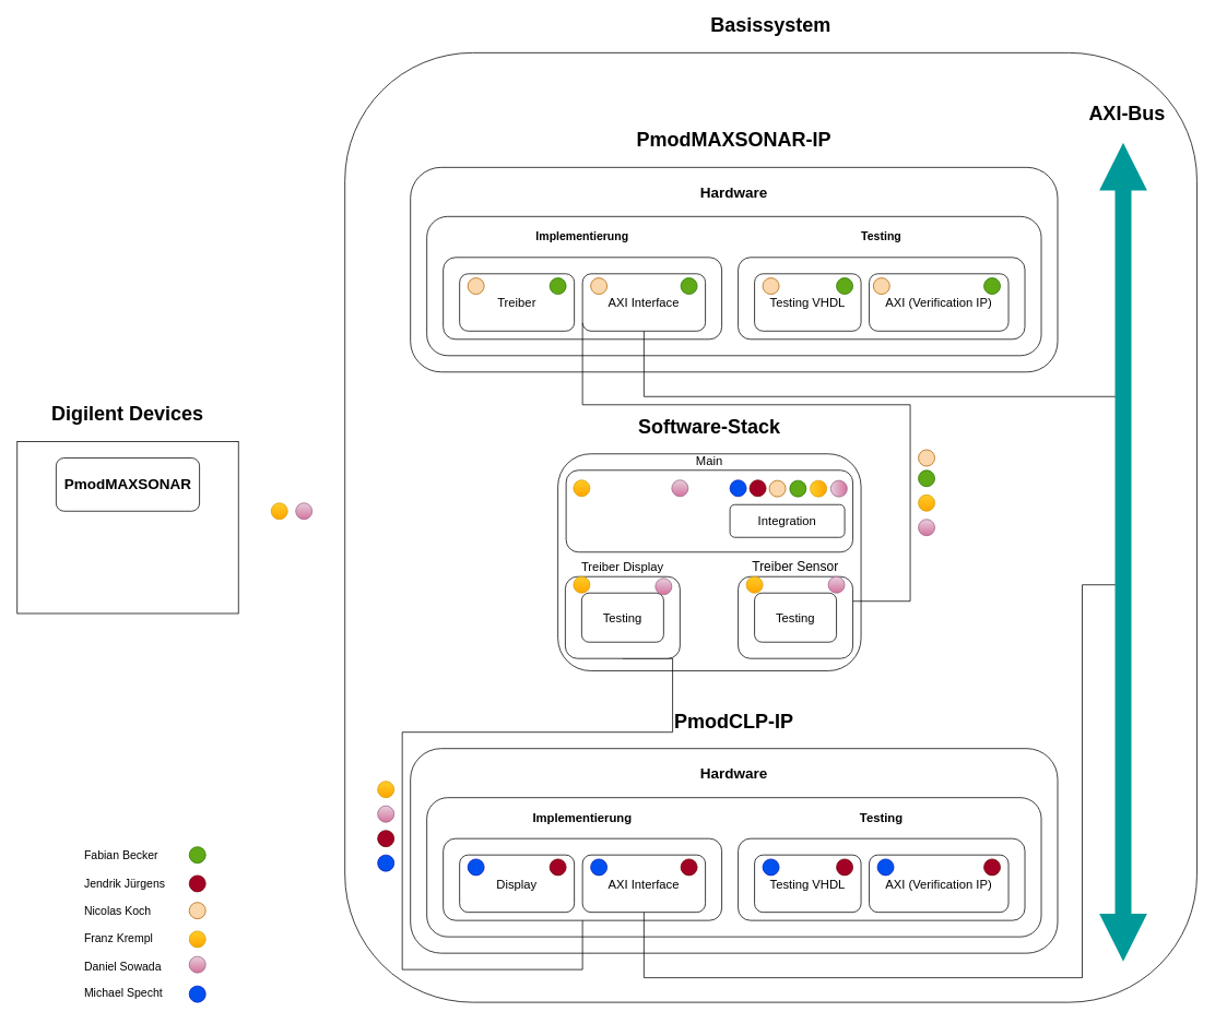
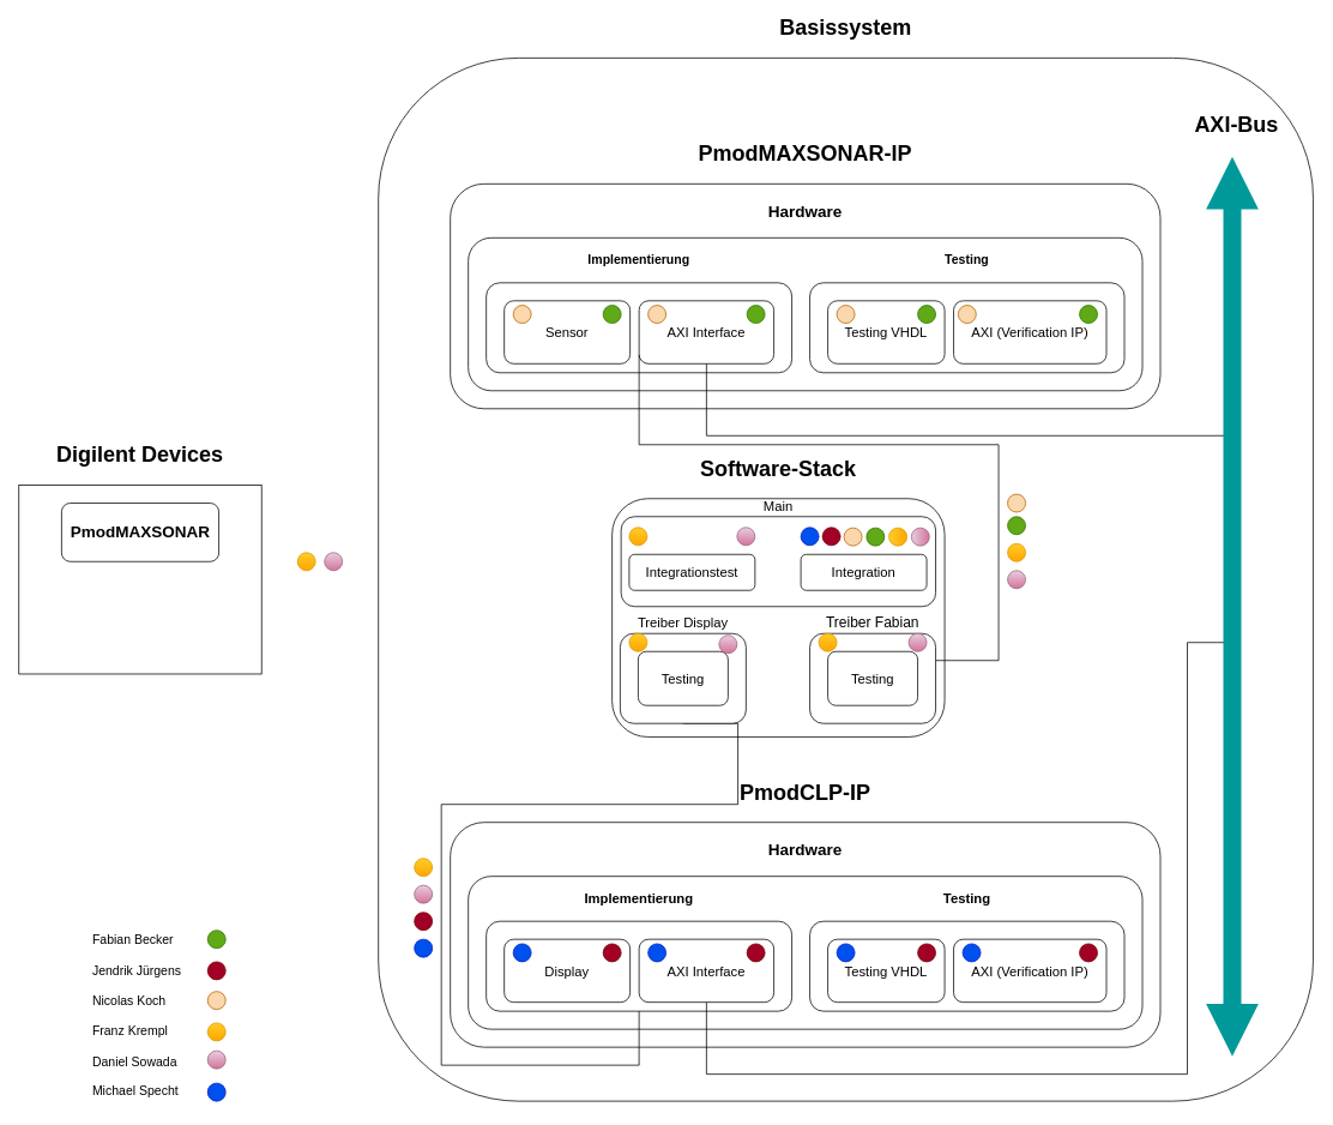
  <mxCell id="0" />
  <mxCell id="1" parent="0" />
  <mxCell id="2" value="&lt;h1&gt;Digilent Devices&lt;/h1&gt;" style="rounded=0;whiteSpace=wrap;html=1;labelPosition=center;verticalLabelPosition=top;align=center;verticalAlign=bottom;" vertex="1" parent="1"><mxGeometry x="20" y="495" width="270" height="210" as="geometry" /></mxCell>
  <mxCell id="3" value="&lt;h1&gt;Basissystem&lt;/h1&gt;" style="rounded=1;whiteSpace=wrap;html=1;labelPosition=center;verticalLabelPosition=top;align=center;verticalAlign=bottom;" vertex="1" parent="1"><mxGeometry x="420" y="20" width="1040" height="1160" as="geometry" /></mxCell>
  <mxCell id="4" value="&lt;h1&gt;PmodCLP-IP&lt;/h1&gt;" style="rounded=1;whiteSpace=wrap;html=1;align=center;labelPosition=center;verticalLabelPosition=top;verticalAlign=bottom;" vertex="1" parent="1"><mxGeometry x="500" y="870" width="790" height="250" as="geometry" /></mxCell>
  <mxCell id="5" value="&lt;h2&gt;Hardware&lt;/h2&gt;" style="rounded=1;whiteSpace=wrap;html=1;labelPosition=center;verticalLabelPosition=top;align=center;verticalAlign=bottom;" vertex="1" parent="1"><mxGeometry x="520" y="930" width="750" height="170" as="geometry" /></mxCell>
  <mxCell id="6" value="&lt;h3&gt;&lt;font style=&quot;font-size: 15px;&quot;&gt;Implementierung&lt;/font&gt;&lt;/h3&gt;" style="rounded=1;whiteSpace=wrap;html=1;labelPosition=center;verticalLabelPosition=top;align=center;verticalAlign=bottom;" vertex="1" parent="1"><mxGeometry x="540" y="980" width="340" height="100" as="geometry" /></mxCell>
  <mxCell id="7" value="&lt;h3&gt;&lt;font style=&quot;font-size: 15px;&quot;&gt;Testing&lt;/font&gt;&lt;/h3&gt;" style="rounded=1;whiteSpace=wrap;html=1;labelPosition=center;verticalLabelPosition=top;align=center;verticalAlign=bottom;" vertex="1" parent="1"><mxGeometry x="900" y="980" width="350" height="100" as="geometry" /></mxCell>
  <mxCell id="8" value="&lt;font style=&quot;font-size: 15px;&quot;&gt;AXI (Verification IP)&lt;/font&gt;" style="rounded=1;whiteSpace=wrap;html=1;" vertex="1" parent="1"><mxGeometry x="1060" y="1000" width="170" height="70" as="geometry" /></mxCell>
  <mxCell id="9" value="&lt;font style=&quot;font-size: 15px;&quot;&gt;Testing VHDL&lt;/font&gt;" style="rounded=1;whiteSpace=wrap;html=1;" vertex="1" parent="1"><mxGeometry x="920" y="1000" width="130" height="70" as="geometry" /></mxCell>
  <mxCell id="10" value="&lt;font style=&quot;font-size: 15px;&quot;&gt;Display&lt;/font&gt;" style="rounded=1;whiteSpace=wrap;html=1;" vertex="1" parent="1"><mxGeometry x="560" y="1000" width="140" height="70" as="geometry" /></mxCell>
  <mxCell id="11" style="edgeStyle=orthogonalEdgeStyle;rounded=0;orthogonalLoop=1;jettySize=auto;html=1;exitX=0.5;exitY=1;exitDx=0;exitDy=0;" edge="1" parent="1" source="12"><mxGeometry relative="1" as="geometry"><mxPoint x="1370" y="670" as="targetPoint" /><Array as="points"><mxPoint x="785" y="1150" /><mxPoint x="1320" y="1150" /><mxPoint x="1320" y="670" /></Array></mxGeometry></mxCell>
  <mxCell id="12" value="&lt;font style=&quot;font-size: 15px;&quot;&gt;AXI Interface&lt;/font&gt;" style="rounded=1;whiteSpace=wrap;html=1;" vertex="1" parent="1"><mxGeometry x="710" y="1000" width="150" height="70" as="geometry" /></mxCell>
  <mxCell id="13" value="&lt;h1&gt;PmodMAXSONAR-IP&lt;/h1&gt;" style="rounded=1;whiteSpace=wrap;html=1;align=center;labelPosition=center;verticalLabelPosition=top;verticalAlign=bottom;" vertex="1" parent="1"><mxGeometry x="500" y="160" width="790" height="250" as="geometry" /></mxCell>
  <mxCell id="14" value="&lt;h2&gt;Hardware&lt;/h2&gt;" style="rounded=1;whiteSpace=wrap;html=1;labelPosition=center;verticalLabelPosition=top;align=center;verticalAlign=bottom;" vertex="1" parent="1"><mxGeometry x="520" y="220" width="750" height="170" as="geometry" /></mxCell>
  <mxCell id="15" value="&lt;h3&gt;Implementierung&lt;/h3&gt;" style="rounded=1;whiteSpace=wrap;html=1;labelPosition=center;verticalLabelPosition=top;align=center;verticalAlign=bottom;" vertex="1" parent="1"><mxGeometry x="540" y="270" width="340" height="100" as="geometry" /></mxCell>
  <mxCell id="16" value="&lt;h3&gt;Testing&lt;/h3&gt;" style="rounded=1;whiteSpace=wrap;html=1;labelPosition=center;verticalLabelPosition=top;align=center;verticalAlign=bottom;" vertex="1" parent="1"><mxGeometry x="900" y="270" width="350" height="100" as="geometry" /></mxCell>
  <mxCell id="17" value="&lt;font style=&quot;font-size: 15px;&quot;&gt;AXI (Verification IP)&lt;/font&gt;" style="rounded=1;whiteSpace=wrap;html=1;" vertex="1" parent="1"><mxGeometry x="1060" y="290" width="170" height="70" as="geometry" /></mxCell>
  <mxCell id="18" value="&lt;font style=&quot;font-size: 15px;&quot;&gt;Testing VHDL&lt;/font&gt;" style="rounded=1;whiteSpace=wrap;html=1;" vertex="1" parent="1"><mxGeometry x="920" y="290" width="130" height="70" as="geometry" /></mxCell>
- <mxCell id="19" value="&lt;font style=&quot;font-size: 15px;&quot;&gt;Treiber&lt;/font&gt;" style="rounded=1;whiteSpace=wrap;html=1;" vertex="1" parent="1"><mxGeometry x="560" y="290" width="140" height="70" as="geometry" /></mxCell>
+ <mxCell id="19" value="&lt;font style=&quot;font-size: 15px;&quot;&gt;Sensor&lt;/font&gt;" style="rounded=1;whiteSpace=wrap;html=1;" vertex="1" parent="1"><mxGeometry x="560" y="290" width="140" height="70" as="geometry" /></mxCell>
  <mxCell id="20" style="edgeStyle=orthogonalEdgeStyle;rounded=0;orthogonalLoop=1;jettySize=auto;html=1;exitX=0.5;exitY=1;exitDx=0;exitDy=0;" edge="1" parent="1" source="21"><mxGeometry relative="1" as="geometry"><mxPoint x="1370" y="660" as="targetPoint" /><Array as="points"><mxPoint x="785" y="440" /><mxPoint x="1370" y="440" /></Array></mxGeometry></mxCell>
  <mxCell id="21" value="&lt;font style=&quot;font-size: 15px;&quot;&gt;AXI Interface&lt;/font&gt;" style="rounded=1;whiteSpace=wrap;html=1;" vertex="1" parent="1"><mxGeometry x="710" y="290" width="150" height="70" as="geometry" /></mxCell>
  <mxCell id="22" value="&lt;h1&gt;Software-Stack&lt;/h1&gt;" style="rounded=1;whiteSpace=wrap;html=1;labelPosition=center;verticalLabelPosition=top;align=center;verticalAlign=bottom;" vertex="1" parent="1"><mxGeometry x="680" y="510" width="370" height="265" as="geometry" /></mxCell>
  <mxCell id="23" value="&lt;font style=&quot;font-size: 15px;&quot;&gt;Main&lt;/font&gt;" style="rounded=1;whiteSpace=wrap;html=1;labelPosition=center;verticalLabelPosition=top;align=center;verticalAlign=bottom;" vertex="1" parent="1"><mxGeometry x="690" y="530" width="350" height="100" as="geometry" /></mxCell>
  <mxCell id="24" style="edgeStyle=orthogonalEdgeStyle;rounded=0;orthogonalLoop=1;jettySize=auto;html=1;exitX=0.5;exitY=1;exitDx=0;exitDy=0;entryX=0.5;entryY=1;entryDx=0;entryDy=0;endArrow=none;startFill=0;" edge="1" parent="1" source="25" target="6"><mxGeometry relative="1" as="geometry"><Array as="points"><mxPoint x="820" y="760" /><mxPoint x="820" y="850" /><mxPoint x="490" y="850" /><mxPoint x="490" y="1140" /><mxPoint x="710" y="1140" /></Array></mxGeometry></mxCell>
  <mxCell id="25" value="&lt;font style=&quot;font-size: 15px;&quot;&gt;Treiber Display&lt;/font&gt;" style="rounded=1;whiteSpace=wrap;html=1;labelPosition=center;verticalLabelPosition=top;align=center;verticalAlign=bottom;" vertex="1" parent="1"><mxGeometry x="689" y="660" width="140" height="100" as="geometry" /></mxCell>
  <mxCell id="26" style="edgeStyle=orthogonalEdgeStyle;rounded=0;orthogonalLoop=1;jettySize=auto;html=1;exitX=1;exitY=0.5;exitDx=0;exitDy=0;entryX=0.5;entryY=1;entryDx=0;entryDy=0;endArrow=none;startFill=0;" edge="1" parent="1"><mxGeometry relative="1" as="geometry"><Array as="points"><mxPoint x="1110" y="690" /><mxPoint x="1110" y="450" /><mxPoint x="710" y="450" /></Array><mxPoint x="1040" y="690" as="sourcePoint" /><mxPoint x="710" y="350" as="targetPoint" /></mxGeometry></mxCell>
- <mxCell id="27" value="&lt;font style=&quot;font-size: 16px;&quot;&gt;Treiber Sensor&lt;/font&gt;" style="rounded=1;whiteSpace=wrap;html=1;labelPosition=center;verticalLabelPosition=top;align=center;verticalAlign=bottom;" vertex="1" parent="1"><mxGeometry x="900" y="660" width="140" height="100" as="geometry" /></mxCell>
+ <mxCell id="27" value="&lt;font style=&quot;font-size: 16px;&quot;&gt;Treiber Fabian&lt;/font&gt;" style="rounded=1;whiteSpace=wrap;html=1;labelPosition=center;verticalLabelPosition=top;align=center;verticalAlign=bottom;" vertex="1" parent="1"><mxGeometry x="900" y="660" width="140" height="100" as="geometry" /></mxCell>
+ <mxCell id="28" value="&lt;font style=&quot;font-size: 15px;&quot;&gt;Integrationstest&lt;/font&gt;" style="rounded=1;whiteSpace=wrap;html=1;" vertex="1" parent="1"><mxGeometry x="699" y="572" width="140" height="40" as="geometry" /></mxCell>
  <mxCell id="29" value="&lt;font style=&quot;font-size: 15px;&quot;&gt;Testing&lt;/font&gt;" style="rounded=1;whiteSpace=wrap;html=1;" vertex="1" parent="1"><mxGeometry x="709" y="680" width="100" height="60" as="geometry" /></mxCell>
  <mxCell id="30" value="&lt;font style=&quot;font-size: 15px;&quot;&gt;Testing&lt;/font&gt;" style="rounded=1;whiteSpace=wrap;html=1;" vertex="1" parent="1"><mxGeometry x="920" y="680" width="100" height="60" as="geometry" /></mxCell>
  <mxCell id="31" value="&lt;h2&gt;PmodMAXSONAR&lt;/h2&gt;" style="whiteSpace=wrap;html=1;rounded=1;" vertex="1" parent="1"><mxGeometry x="67.5" y="515" width="175" height="65" as="geometry" /></mxCell>
  <mxCell id="32" value="" style="endArrow=block;html=1;rounded=0;strokeWidth=20;strokeColor=#009999;startArrow=block;startFill=1;endFill=1;" edge="1" parent="1"><mxGeometry width="50" height="50" relative="1" as="geometry"><mxPoint x="1370" y="1130" as="sourcePoint" /><mxPoint x="1370" y="130" as="targetPoint" /></mxGeometry></mxCell>
  <mxCell id="33" value="&lt;font style=&quot;font-size: 14px;&quot;&gt;Fabian Becker&lt;/font&gt;&lt;div&gt;&lt;font style=&quot;font-size: 14px;&quot;&gt;&lt;br&gt;&lt;/font&gt;&lt;/div&gt;&lt;div&gt;&lt;font style=&quot;font-size: 14px;&quot;&gt;Jendrik Jürgens&lt;/font&gt;&lt;/div&gt;&lt;div&gt;&lt;font style=&quot;font-size: 14px;&quot;&gt;&lt;br&gt;&lt;/font&gt;&lt;/div&gt;&lt;div&gt;&lt;font style=&quot;font-size: 14px;&quot;&gt;Nicolas Koch&lt;/font&gt;&lt;/div&gt;&lt;div&gt;&lt;font style=&quot;font-size: 14px;&quot;&gt;&lt;br&gt;&lt;/font&gt;&lt;/div&gt;&lt;div&gt;&lt;font style=&quot;font-size: 14px;&quot;&gt;Franz Krempl&lt;/font&gt;&lt;/div&gt;&lt;div&gt;&lt;font style=&quot;font-size: 14px;&quot;&gt;&lt;br&gt;&lt;/font&gt;&lt;/div&gt;&lt;div&gt;&lt;font style=&quot;font-size: 14px;&quot;&gt;Daniel Sowada&lt;/font&gt;&lt;/div&gt;&lt;div&gt;&lt;font style=&quot;font-size: 14px;&quot;&gt;&lt;br&gt;&lt;/font&gt;&lt;/div&gt;&lt;div&gt;&lt;font style=&quot;font-size: 14px;&quot;&gt;Michael Specht&lt;/font&gt;&lt;/div&gt;" style="text;html=1;align=left;verticalAlign=middle;resizable=0;points=[];autosize=1;strokeColor=none;fillColor=none;" vertex="1" parent="1"><mxGeometry x="100" y="985" width="120" height="200" as="geometry" /></mxCell>
  <mxCell id="34" value="" style="ellipse;whiteSpace=wrap;html=1;aspect=fixed;fillColor=#fad7ac;strokeColor=#b46504;" vertex="1" parent="1"><mxGeometry x="230" y="1058" width="20" height="20" as="geometry" /></mxCell>
  <mxCell id="35" value="" style="ellipse;whiteSpace=wrap;html=1;aspect=fixed;fillColor=#ffcd28;strokeColor=#d79b00;gradientColor=#ffa500;" vertex="1" parent="1"><mxGeometry x="230" y="1093" width="20" height="20" as="geometry" /></mxCell>
  <mxCell id="36" value="" style="ellipse;whiteSpace=wrap;html=1;aspect=fixed;fillColor=#e6d0de;gradientColor=#d5739d;strokeColor=#996185;" vertex="1" parent="1"><mxGeometry x="230" y="1124" width="20" height="20" as="geometry" /></mxCell>
  <mxCell id="37" value="" style="ellipse;whiteSpace=wrap;html=1;aspect=fixed;fillColor=#a20025;fontColor=#ffffff;strokeColor=#6F0000;" vertex="1" parent="1"><mxGeometry x="230" y="1025" width="20" height="20" as="geometry" /></mxCell>
  <mxCell id="38" value="" style="ellipse;whiteSpace=wrap;html=1;aspect=fixed;fillColor=#60a917;fontColor=#ffffff;strokeColor=#2D7600;" vertex="1" parent="1"><mxGeometry x="230" y="990" width="20" height="20" as="geometry" /></mxCell>
  <mxCell id="39" value="" style="ellipse;whiteSpace=wrap;html=1;aspect=fixed;fillColor=#0050ef;fontColor=#ffffff;strokeColor=#001DBC;" vertex="1" parent="1"><mxGeometry x="230" y="1160" width="20" height="20" as="geometry" /></mxCell>
  <mxCell id="40" value="&lt;h1&gt;AXI-Bus&lt;/h1&gt;" style="text;html=1;align=center;verticalAlign=middle;whiteSpace=wrap;rounded=0;" vertex="1" parent="1"><mxGeometry x="1320" y="80" width="110" height="30" as="geometry" /></mxCell>
  <mxCell id="41" value="" style="ellipse;whiteSpace=wrap;html=1;aspect=fixed;fillColor=#60a917;fontColor=#ffffff;strokeColor=#2D7600;" vertex="1" parent="1"><mxGeometry x="1120" y="530" width="20" height="20" as="geometry" /></mxCell>
  <mxCell id="42" value="" style="ellipse;whiteSpace=wrap;html=1;aspect=fixed;fillColor=#60a917;fontColor=#ffffff;strokeColor=#2D7600;" vertex="1" parent="1"><mxGeometry x="1200" y="295" width="20" height="20" as="geometry" /></mxCell>
  <mxCell id="43" value="" style="ellipse;whiteSpace=wrap;html=1;aspect=fixed;fillColor=#60a917;fontColor=#ffffff;strokeColor=#2D7600;" vertex="1" parent="1"><mxGeometry x="1020" y="295" width="20" height="20" as="geometry" /></mxCell>
  <mxCell id="44" value="" style="ellipse;whiteSpace=wrap;html=1;aspect=fixed;fillColor=#60a917;fontColor=#ffffff;strokeColor=#2D7600;" vertex="1" parent="1"><mxGeometry x="830" y="295" width="20" height="20" as="geometry" /></mxCell>
  <mxCell id="45" value="" style="ellipse;whiteSpace=wrap;html=1;aspect=fixed;fillColor=#60a917;fontColor=#ffffff;strokeColor=#2D7600;" vertex="1" parent="1"><mxGeometry x="670" y="295" width="20" height="20" as="geometry" /></mxCell>
  <mxCell id="46" value="" style="ellipse;whiteSpace=wrap;html=1;aspect=fixed;fillColor=#a20025;fontColor=#ffffff;strokeColor=#6F0000;" vertex="1" parent="1"><mxGeometry x="460" y="970" width="20" height="20" as="geometry" /></mxCell>
  <mxCell id="47" value="" style="ellipse;whiteSpace=wrap;html=1;aspect=fixed;fillColor=#a20025;fontColor=#ffffff;strokeColor=#6F0000;" vertex="1" parent="1"><mxGeometry x="1200" y="1005" width="20" height="20" as="geometry" /></mxCell>
  <mxCell id="48" value="" style="ellipse;whiteSpace=wrap;html=1;aspect=fixed;fillColor=#a20025;fontColor=#ffffff;strokeColor=#6F0000;" vertex="1" parent="1"><mxGeometry x="1020" y="1005" width="20" height="20" as="geometry" /></mxCell>
  <mxCell id="49" value="" style="ellipse;whiteSpace=wrap;html=1;aspect=fixed;fillColor=#a20025;fontColor=#ffffff;strokeColor=#6F0000;" vertex="1" parent="1"><mxGeometry x="830" y="1005" width="20" height="20" as="geometry" /></mxCell>
  <mxCell id="50" value="" style="ellipse;whiteSpace=wrap;html=1;aspect=fixed;fillColor=#a20025;fontColor=#ffffff;strokeColor=#6F0000;" vertex="1" parent="1"><mxGeometry x="670" y="1005" width="20" height="20" as="geometry" /></mxCell>
  <mxCell id="51" value="" style="ellipse;whiteSpace=wrap;html=1;aspect=fixed;fillColor=#fad7ac;strokeColor=#b46504;" vertex="1" parent="1"><mxGeometry x="1120" y="505" width="20" height="20" as="geometry" /></mxCell>
  <mxCell id="52" value="" style="ellipse;whiteSpace=wrap;html=1;aspect=fixed;fillColor=#fad7ac;strokeColor=#b46504;" vertex="1" parent="1"><mxGeometry x="1065" y="295" width="20" height="20" as="geometry" /></mxCell>
  <mxCell id="53" value="" style="ellipse;whiteSpace=wrap;html=1;aspect=fixed;fillColor=#fad7ac;strokeColor=#b46504;" vertex="1" parent="1"><mxGeometry x="930" y="295" width="20" height="20" as="geometry" /></mxCell>
  <mxCell id="54" value="" style="ellipse;whiteSpace=wrap;html=1;aspect=fixed;fillColor=#fad7ac;strokeColor=#b46504;" vertex="1" parent="1"><mxGeometry x="720" y="295" width="20" height="20" as="geometry" /></mxCell>
  <mxCell id="55" value="" style="ellipse;whiteSpace=wrap;html=1;aspect=fixed;fillColor=#fad7ac;strokeColor=#b46504;" vertex="1" parent="1"><mxGeometry x="570" y="295" width="20" height="20" as="geometry" /></mxCell>
  <mxCell id="56" value="" style="ellipse;whiteSpace=wrap;html=1;aspect=fixed;fillColor=#e6d0de;gradientColor=#d5739d;strokeColor=#996185;" vertex="1" parent="1"><mxGeometry x="460" y="940" width="20" height="20" as="geometry" /></mxCell>
  <mxCell id="57" value="" style="ellipse;whiteSpace=wrap;html=1;aspect=fixed;fillColor=#e6d0de;gradientColor=#d5739d;strokeColor=#996185;" vertex="1" parent="1"><mxGeometry x="1120" y="590" width="20" height="20" as="geometry" /></mxCell>
  <mxCell id="58" value="" style="ellipse;whiteSpace=wrap;html=1;aspect=fixed;fillColor=#e6d0de;gradientColor=#d5739d;strokeColor=#996185;" vertex="1" parent="1"><mxGeometry x="819" y="542" width="20" height="20" as="geometry" /></mxCell>
  <mxCell id="59" value="" style="ellipse;whiteSpace=wrap;html=1;aspect=fixed;fillColor=#e6d0de;gradientColor=#d5739d;strokeColor=#996185;" vertex="1" parent="1"><mxGeometry x="1010" y="660" width="20" height="20" as="geometry" /></mxCell>
  <mxCell id="60" value="" style="ellipse;whiteSpace=wrap;html=1;aspect=fixed;fillColor=#e6d0de;gradientColor=#d5739d;strokeColor=#996185;" vertex="1" parent="1"><mxGeometry x="799" y="662" width="20" height="20" as="geometry" /></mxCell>
  <mxCell id="61" value="" style="ellipse;whiteSpace=wrap;html=1;aspect=fixed;fillColor=#ffcd28;strokeColor=#d79b00;gradientColor=#ffa500;" vertex="1" parent="1"><mxGeometry x="1120" y="560" width="20" height="20" as="geometry" /></mxCell>
  <mxCell id="62" value="" style="ellipse;whiteSpace=wrap;html=1;aspect=fixed;fillColor=#ffcd28;strokeColor=#d79b00;gradientColor=#ffa500;" vertex="1" parent="1"><mxGeometry x="460" y="910" width="20" height="20" as="geometry" /></mxCell>
  <mxCell id="63" value="" style="ellipse;whiteSpace=wrap;html=1;aspect=fixed;fillColor=#ffcd28;strokeColor=#d79b00;gradientColor=#ffa500;" vertex="1" parent="1"><mxGeometry x="699" y="542" width="20" height="20" as="geometry" /></mxCell>
  <mxCell id="64" value="" style="ellipse;whiteSpace=wrap;html=1;aspect=fixed;fillColor=#ffcd28;strokeColor=#d79b00;gradientColor=#ffa500;" vertex="1" parent="1"><mxGeometry x="910" y="660" width="20" height="20" as="geometry" /></mxCell>
  <mxCell id="65" value="" style="ellipse;whiteSpace=wrap;html=1;aspect=fixed;fillColor=#ffcd28;strokeColor=#d79b00;gradientColor=#ffa500;" vertex="1" parent="1"><mxGeometry x="699" y="660" width="20" height="20" as="geometry" /></mxCell>
  <mxCell id="66" value="" style="ellipse;whiteSpace=wrap;html=1;aspect=fixed;fillColor=#0050ef;fontColor=#ffffff;strokeColor=#001DBC;" vertex="1" parent="1"><mxGeometry x="460" y="1000" width="20" height="20" as="geometry" /></mxCell>
  <mxCell id="67" value="" style="ellipse;whiteSpace=wrap;html=1;aspect=fixed;fillColor=#0050ef;fontColor=#ffffff;strokeColor=#001DBC;" vertex="1" parent="1"><mxGeometry x="1070" y="1005" width="20" height="20" as="geometry" /></mxCell>
  <mxCell id="68" value="" style="ellipse;whiteSpace=wrap;html=1;aspect=fixed;fillColor=#0050ef;fontColor=#ffffff;strokeColor=#001DBC;" vertex="1" parent="1"><mxGeometry x="930" y="1005" width="20" height="20" as="geometry" /></mxCell>
  <mxCell id="69" value="" style="ellipse;whiteSpace=wrap;html=1;aspect=fixed;fillColor=#0050ef;fontColor=#ffffff;strokeColor=#001DBC;" vertex="1" parent="1"><mxGeometry x="720" y="1005" width="20" height="20" as="geometry" /></mxCell>
  <mxCell id="70" value="" style="ellipse;whiteSpace=wrap;html=1;aspect=fixed;fillColor=#0050ef;fontColor=#ffffff;strokeColor=#001DBC;" vertex="1" parent="1"><mxGeometry x="570" y="1005" width="20" height="20" as="geometry" /></mxCell>
  <mxCell id="71" value="" style="ellipse;whiteSpace=wrap;html=1;aspect=fixed;fillColor=#ffcd28;strokeColor=#d79b00;gradientColor=#ffa500;" vertex="1" parent="1"><mxGeometry x="330" y="570" width="20" height="20" as="geometry" /></mxCell>
  <mxCell id="72" value="" style="ellipse;whiteSpace=wrap;html=1;aspect=fixed;fillColor=#e6d0de;gradientColor=#d5739d;strokeColor=#996185;" vertex="1" parent="1"><mxGeometry x="360" y="570" width="20" height="20" as="geometry" /></mxCell>
  <mxCell id="73" value="&lt;font style=&quot;font-size: 15px;&quot;&gt;Integration&lt;/font&gt;" style="rounded=1;whiteSpace=wrap;html=1;" vertex="1" parent="1"><mxGeometry x="890" y="572" width="140" height="40" as="geometry" /></mxCell>
  <mxCell id="74" value="" style="group" vertex="1" connectable="0" parent="1"><mxGeometry x="890" y="542" width="152.5" height="20" as="geometry" /></mxCell>
  <mxCell id="75" value="" style="group;rotation=-90;" vertex="1" connectable="0" parent="74"><mxGeometry x="90" y="-42.5" width="20" height="105" as="geometry" /></mxCell>
  <mxCell id="76" value="" style="ellipse;whiteSpace=wrap;html=1;aspect=fixed;fillColor=#60a917;fontColor=#ffffff;strokeColor=#2D7600;rotation=-90;" vertex="1" parent="75"><mxGeometry x="-17" y="43" width="20" height="20" as="geometry" /></mxCell>
  <mxCell id="77" value="" style="ellipse;whiteSpace=wrap;html=1;aspect=fixed;fillColor=#fad7ac;strokeColor=#b46504;rotation=-90;" vertex="1" parent="75"><mxGeometry x="-42" y="43" width="20" height="20" as="geometry" /></mxCell>
  <mxCell id="78" value="" style="ellipse;whiteSpace=wrap;html=1;aspect=fixed;fillColor=#e6d0de;gradientColor=#d5739d;strokeColor=#996185;rotation=-90;" vertex="1" parent="75"><mxGeometry x="33" y="43" width="20" height="20" as="geometry" /></mxCell>
  <mxCell id="79" value="" style="ellipse;whiteSpace=wrap;html=1;aspect=fixed;fillColor=#ffcd28;strokeColor=#d79b00;gradientColor=#ffa500;rotation=-90;" vertex="1" parent="75"><mxGeometry x="8" y="43" width="20" height="20" as="geometry" /></mxCell>
  <mxCell id="80" value="" style="ellipse;whiteSpace=wrap;html=1;aspect=fixed;fillColor=#a20025;fontColor=#ffffff;strokeColor=#6F0000;" vertex="1" parent="74"><mxGeometry x="24" width="20" height="20" as="geometry" /></mxCell>
  <mxCell id="81" value="" style="ellipse;whiteSpace=wrap;html=1;aspect=fixed;fillColor=#0050ef;fontColor=#ffffff;strokeColor=#001DBC;" vertex="1" parent="74"><mxGeometry width="20" height="20" as="geometry" /></mxCell>
